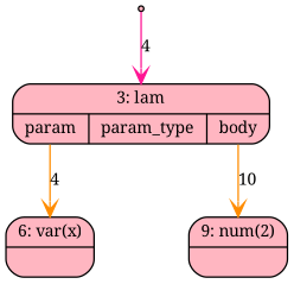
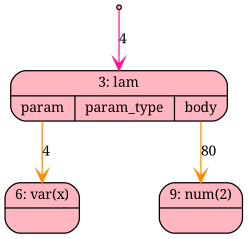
  digraph {
    fontname="Noto Serif"
    rankdir=TB
    node [color=black fillcolor=lightpink fontname="Noto Serif" fontsize=11 ranksep=0 shape=Mrecord style=filled]
    edge [arrowhead=vee color=darkorange fontname="Noto Serif" fontsize=11 style=solid weight=2]
    n1 [label="{0: root|{<root> root}}" shape=point]
    n2 [label="{3: lam|{<param> param|<param_type> param_type|<body> body}}"]
    n3 [label="{6: var(x)|{}}"]
    n4 [label="{9: num(2)|{}}"]
    subgraph sub_1 {
      rank=min
      n1
    }
    n1 -> n2 [color=deeppink label=4 tailport=root]
    n2 -> n3 [label=4 tailport=param]
-   n2 -> n4 [label=10 tailport=body]
+   n2 -> n4 [label=80 tailport=body]
  }
